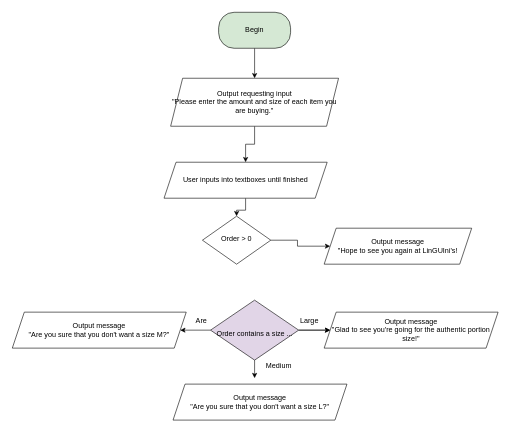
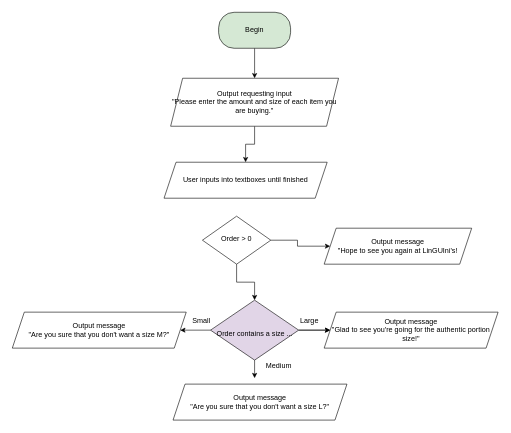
  <mxCell id="0" />
  <mxCell id="1" parent="0" />
  <mxCell id="2" value="" style="edgeStyle=orthogonalEdgeStyle;rounded=0;orthogonalLoop=1;jettySize=auto;html=1;" parent="1" source="4" target="16" edge="1"><mxGeometry relative="1" as="geometry" /></mxCell>
+ <mxCell id="3" value="" style="edgeStyle=orthogonalEdgeStyle;rounded=0;orthogonalLoop=1;jettySize=auto;html=1;" parent="1" source="4" target="9" edge="1"><mxGeometry relative="1" as="geometry" /></mxCell>
  <mxCell id="4" value="Order &amp;gt; 0" style="rhombus;whiteSpace=wrap;html=1;shadow=0;fontFamily=Helvetica;fontSize=12;align=center;strokeWidth=1;spacing=6;spacingTop=-4;" parent="1" vertex="1"><mxGeometry x="337" y="360" width="114" height="80" as="geometry" /></mxCell>
  <mxCell id="5" value="" style="edgeStyle=orthogonalEdgeStyle;rounded=0;orthogonalLoop=1;jettySize=auto;html=1;" parent="1" source="9" edge="1"><mxGeometry relative="1" as="geometry"><mxPoint x="424" y="630" as="targetPoint" /></mxGeometry></mxCell>
  <mxCell id="6" value="" style="edgeStyle=orthogonalEdgeStyle;rounded=0;orthogonalLoop=1;jettySize=auto;html=1;" edge="1" parent="1" source="9" target="17"><mxGeometry relative="1" as="geometry" /></mxCell>
  <mxCell id="7" value="" style="edgeStyle=orthogonalEdgeStyle;rounded=0;orthogonalLoop=1;jettySize=auto;html=1;" edge="1" parent="1" source="9" target="17"><mxGeometry relative="1" as="geometry" /></mxCell>
  <mxCell id="8" value="" style="edgeStyle=orthogonalEdgeStyle;rounded=0;orthogonalLoop=1;jettySize=auto;html=1;" edge="1" parent="1" source="9" target="21"><mxGeometry relative="1" as="geometry" /></mxCell>
  <mxCell id="9" value="&lt;br&gt;Order contains a size ..." style="rhombus;whiteSpace=wrap;html=1;shadow=0;fontFamily=Helvetica;fontSize=12;align=center;strokeWidth=1;spacing=6;spacingTop=-4;fillColor=#e1d5e7;" parent="1" vertex="1"><mxGeometry x="350.5" y="500" width="147" height="100" as="geometry" /></mxCell>
  <mxCell id="10" value="" style="edgeStyle=orthogonalEdgeStyle;rounded=0;orthogonalLoop=1;jettySize=auto;html=1;" parent="1" source="11" target="15" edge="1"><mxGeometry relative="1" as="geometry" /></mxCell>
  <mxCell id="11" value="Begin" style="rounded=1;whiteSpace=wrap;html=1;arcSize=43;fillColor=#d5e8d4;" parent="1" vertex="1"><mxGeometry x="364" y="20" width="120" height="60" as="geometry" /></mxCell>
- <mxCell id="12" value="" style="edgeStyle=orthogonalEdgeStyle;rounded=0;orthogonalLoop=1;jettySize=auto;html=1;" parent="1" source="13" target="4" edge="1"><mxGeometry relative="1" as="geometry" /></mxCell>
  <mxCell id="13" value="User inputs into textboxes until finished" style="shape=parallelogram;perimeter=parallelogramPerimeter;whiteSpace=wrap;html=1;fixedSize=1;" parent="1" vertex="1"><mxGeometry x="273" y="270" width="272" height="60" as="geometry" /></mxCell>
  <mxCell id="14" style="edgeStyle=orthogonalEdgeStyle;rounded=0;orthogonalLoop=1;jettySize=auto;html=1;entryX=0.5;entryY=0;entryDx=0;entryDy=0;" parent="1" source="15" target="13" edge="1"><mxGeometry relative="1" as="geometry" /></mxCell>
  <mxCell id="15" value="Output requesting input&lt;br&gt;&quot;Please enter the amount and size of each item you are buying.&quot;" style="shape=parallelogram;perimeter=parallelogramPerimeter;whiteSpace=wrap;html=1;fixedSize=1;" parent="1" vertex="1"><mxGeometry x="284" y="130" width="280" height="80" as="geometry" /></mxCell>
  <mxCell id="16" value="Output message&lt;br&gt;&quot;Hope to see you again at LinGUIni's!" style="shape=parallelogram;perimeter=parallelogramPerimeter;whiteSpace=wrap;html=1;fixedSize=1;" parent="1" vertex="1"><mxGeometry x="540" y="380" width="246" height="60" as="geometry" /></mxCell>
  <mxCell id="17" value="Output message&lt;br&gt;&quot;Glad to see you're going for the authentic portion size!&quot;" style="shape=parallelogram;perimeter=parallelogramPerimeter;whiteSpace=wrap;html=1;fixedSize=1;" vertex="1" parent="1"><mxGeometry x="540" y="520" width="290" height="60" as="geometry" /></mxCell>
- <mxCell id="18" value="Are" style="text;html=1;align=center;verticalAlign=middle;resizable=0;points=[];autosize=1;strokeColor=none;fillColor=none;" vertex="1" parent="1"><mxGeometry x="310" y="520" width="50" height="30" as="geometry" /></mxCell>
+ <mxCell id="18" value="Small" style="text;html=1;align=center;verticalAlign=middle;resizable=0;points=[];autosize=1;strokeColor=none;fillColor=none;" vertex="1" parent="1"><mxGeometry x="310" y="520" width="50" height="30" as="geometry" /></mxCell>
  <mxCell id="19" value="Medium" style="text;html=1;align=center;verticalAlign=middle;resizable=0;points=[];autosize=1;strokeColor=none;fillColor=none;" vertex="1" parent="1"><mxGeometry x="429" y="595" width="70" height="30" as="geometry" /></mxCell>
  <mxCell id="20" value="Output message&lt;br&gt;&quot;Are you sure that you don't want a size L?&quot;" style="shape=parallelogram;perimeter=parallelogramPerimeter;whiteSpace=wrap;html=1;fixedSize=1;" vertex="1" parent="1"><mxGeometry x="288" y="640" width="290" height="60" as="geometry" /></mxCell>
  <mxCell id="21" value="Output message&lt;br&gt;&quot;Are you sure that you don't want a size M?&quot;" style="shape=parallelogram;perimeter=parallelogramPerimeter;whiteSpace=wrap;html=1;fixedSize=1;" vertex="1" parent="1"><mxGeometry x="20" y="520" width="290" height="60" as="geometry" /></mxCell>
  <mxCell id="22" value="Large" style="text;html=1;align=center;verticalAlign=middle;resizable=0;points=[];autosize=1;strokeColor=none;fillColor=none;" vertex="1" parent="1"><mxGeometry x="490" y="520" width="50" height="30" as="geometry" /></mxCell>
